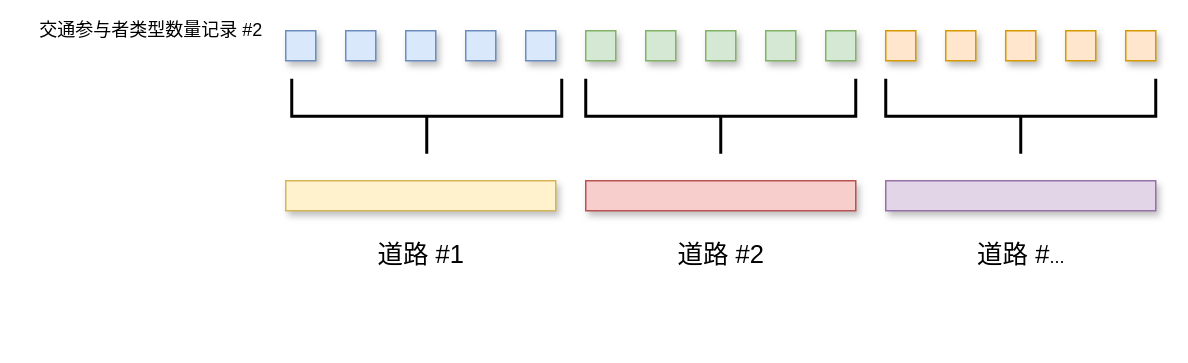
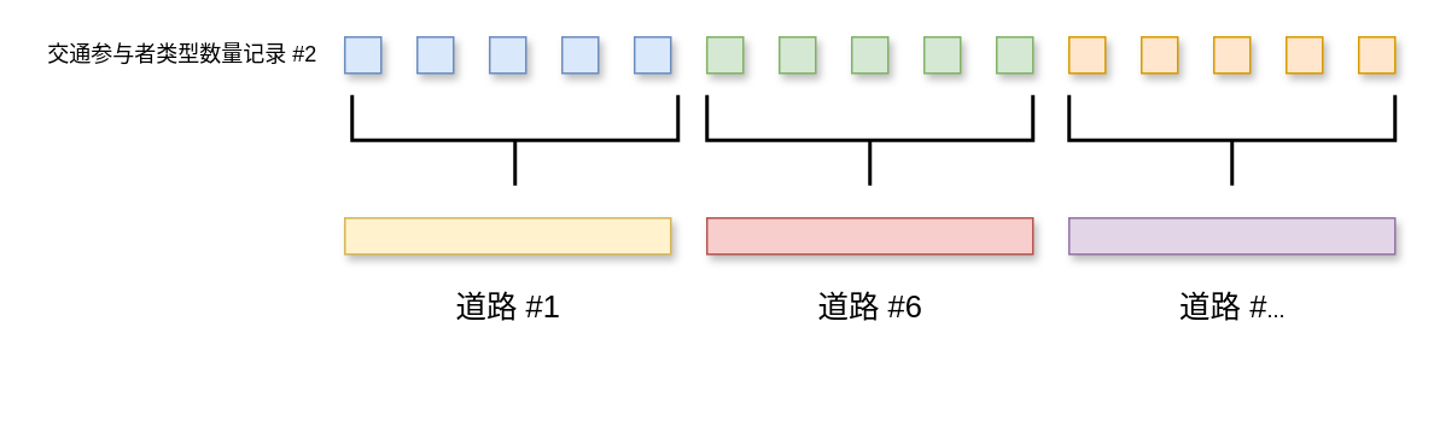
  <mxCell id="0" />
  <mxCell id="1" parent="0" />
  <mxCell id="2" value="" style="strokeWidth=2;html=1;shape=mxgraph.flowchart.annotation_2;align=left;labelPosition=right;pointerEvents=1;rotation=-180;direction=south;" vertex="1" parent="1"><mxGeometry x="194" y="52" width="180" height="50" as="geometry" /></mxCell>
- <mxCell id="3" value="交通参与者类型数量记录 #2" style="text;html=1;align=center;verticalAlign=middle;resizable=0;points=[];autosize=1;strokeColor=none;fillColor=none;" vertex="1" parent="1"><mxGeometry x="20" y="10" width="160" height="20" as="geometry" /></mxCell>
+ <mxCell id="3" value="交通参与者类型数量记录 #2" style="text;html=1;align=center;verticalAlign=middle;resizable=0;points=[];autosize=1;strokeColor=none;fillColor=none;" vertex="1" parent="1"><mxGeometry x="20" y="20" width="160" height="20" as="geometry" /></mxCell>
  <mxCell id="4" value="&lt;font style=&quot;font-size: 17px;&quot;&gt;道路 #1&lt;/font&gt;" style="text;html=1;align=center;verticalAlign=middle;resizable=0;points=[];autosize=1;strokeColor=none;fillColor=none;strokeWidth=17;" vertex="1" parent="1"><mxGeometry x="245" y="160" width="70" height="20" as="geometry" /></mxCell>
  <mxCell id="5" value="" style="rounded=0;whiteSpace=wrap;html=1;fillColor=#dae8fc;shadow=1;strokeColor=#6c8ebf;" vertex="1" parent="1"><mxGeometry x="190" y="20" width="20" height="20" as="geometry" /></mxCell>
  <mxCell id="6" value="" style="rounded=0;whiteSpace=wrap;html=1;fillColor=#dae8fc;shadow=1;strokeColor=#6c8ebf;" vertex="1" parent="1"><mxGeometry x="230" y="20" width="20" height="20" as="geometry" /></mxCell>
  <mxCell id="7" value="" style="rounded=0;whiteSpace=wrap;html=1;fillColor=#dae8fc;shadow=1;strokeColor=#6c8ebf;" vertex="1" parent="1"><mxGeometry x="270" y="20" width="20" height="20" as="geometry" /></mxCell>
  <mxCell id="8" value="" style="rounded=0;whiteSpace=wrap;html=1;fillColor=#dae8fc;shadow=1;strokeColor=#6c8ebf;" vertex="1" parent="1"><mxGeometry x="310" y="20" width="20" height="20" as="geometry" /></mxCell>
  <mxCell id="9" value="" style="rounded=0;whiteSpace=wrap;html=1;fillColor=#dae8fc;shadow=1;strokeColor=#6c8ebf;" vertex="1" parent="1"><mxGeometry x="350" y="20" width="20" height="20" as="geometry" /></mxCell>
  <mxCell id="10" value="" style="rounded=0;whiteSpace=wrap;html=1;fillColor=#d5e8d4;shadow=1;strokeColor=#82b366;" vertex="1" parent="1"><mxGeometry x="390" y="20" width="20" height="20" as="geometry" /></mxCell>
  <mxCell id="11" value="" style="rounded=0;whiteSpace=wrap;html=1;fillColor=#d5e8d4;shadow=1;strokeColor=#82b366;" vertex="1" parent="1"><mxGeometry x="430" y="20" width="20" height="20" as="geometry" /></mxCell>
  <mxCell id="12" value="" style="rounded=0;whiteSpace=wrap;html=1;fillColor=#d5e8d4;shadow=1;strokeColor=#82b366;" vertex="1" parent="1"><mxGeometry x="470" y="20" width="20" height="20" as="geometry" /></mxCell>
  <mxCell id="13" value="" style="rounded=0;whiteSpace=wrap;html=1;fillColor=#d5e8d4;shadow=1;strokeColor=#82b366;" vertex="1" parent="1"><mxGeometry y="20" width="20" height="20" as="geometry" x="510" /></mxCell>
  <mxCell id="14" value="" style="rounded=0;whiteSpace=wrap;html=1;fillColor=#d5e8d4;shadow=1;strokeColor=#82b366;" vertex="1" parent="1"><mxGeometry x="550" y="20" width="20" height="20" as="geometry" /></mxCell>
  <mxCell id="15" value="" style="rounded=0;whiteSpace=wrap;html=1;fillColor=#ffe6cc;shadow=1;strokeColor=#d79b00;" vertex="1" parent="1"><mxGeometry x="590" y="20" width="20" height="20" as="geometry" /></mxCell>
  <mxCell id="16" value="" style="rounded=0;whiteSpace=wrap;html=1;fillColor=#ffe6cc;shadow=1;strokeColor=#d79b00;" vertex="1" parent="1"><mxGeometry x="630" y="20" width="20" height="20" as="geometry" /></mxCell>
  <mxCell id="17" value="" style="rounded=0;whiteSpace=wrap;html=1;fillColor=#ffe6cc;shadow=1;strokeColor=#d79b00;" vertex="1" parent="1"><mxGeometry x="670" y="20" width="20" height="20" as="geometry" /></mxCell>
  <mxCell id="18" value="" style="rounded=0;whiteSpace=wrap;html=1;fillColor=#ffe6cc;shadow=1;strokeColor=#d79b00;" vertex="1" parent="1"><mxGeometry x="710" y="20" width="20" height="20" as="geometry" /></mxCell>
  <mxCell id="19" value="" style="rounded=0;whiteSpace=wrap;html=1;fillColor=#ffe6cc;shadow=1;strokeColor=#d79b00;" vertex="1" parent="1"><mxGeometry x="750" y="20" width="20" height="20" as="geometry" /></mxCell>
  <mxCell id="20" value="" style="strokeWidth=2;html=1;shape=mxgraph.flowchart.annotation_2;align=left;labelPosition=right;pointerEvents=1;rotation=-180;direction=south;" vertex="1" parent="1"><mxGeometry x="390" y="52" width="180" height="50" as="geometry" /></mxCell>
  <mxCell id="21" value="" style="strokeWidth=2;html=1;shape=mxgraph.flowchart.annotation_2;align=left;labelPosition=right;pointerEvents=1;rotation=-180;direction=south;" vertex="1" parent="1"><mxGeometry x="590" y="52" width="180" height="50" as="geometry" /></mxCell>
  <mxCell id="22" value="" style="rounded=0;whiteSpace=wrap;html=1;fillColor=#fff2cc;shadow=1;strokeColor=#d6b656;rotation=90;" vertex="1" parent="1"><mxGeometry x="270" y="40" width="20" height="180" as="geometry" /></mxCell>
  <mxCell id="23" value="" style="rounded=0;whiteSpace=wrap;html=1;fillColor=#f8cecc;shadow=1;strokeColor=#b85450;rotation=90;" vertex="1" parent="1"><mxGeometry x="470" y="40" width="20" height="180" as="geometry" /></mxCell>
  <mxCell id="24" value="" style="rounded=0;whiteSpace=wrap;html=1;fillColor=#e1d5e7;shadow=1;strokeColor=#9673a6;rotation=90;" vertex="1" parent="1"><mxGeometry x="670" y="40" width="20" height="180" as="geometry" /></mxCell>
- <mxCell id="25" value="&lt;font style=&quot;font-size: 17px;&quot;&gt;道路 #2&lt;/font&gt;" style="text;html=1;align=center;verticalAlign=middle;resizable=0;points=[];autosize=1;strokeColor=none;fillColor=none;strokeWidth=17;" vertex="1" parent="1"><mxGeometry x="445" y="160" width="70" height="20" as="geometry" /></mxCell>
+ <mxCell id="25" value="&lt;font style=&quot;font-size: 17px;&quot;&gt;道路 #6&lt;/font&gt;" style="text;html=1;align=center;verticalAlign=middle;resizable=0;points=[];autosize=1;strokeColor=none;fillColor=none;strokeWidth=17;" vertex="1" parent="1"><mxGeometry x="445" y="160" width="70" height="20" as="geometry" /></mxCell>
  <mxCell id="26" value="&lt;font style=&quot;font-size: 17px;&quot;&gt;道路 #&lt;/font&gt;..." style="text;html=1;align=center;verticalAlign=middle;resizable=0;points=[];autosize=1;strokeColor=none;fillColor=none;strokeWidth=17;" vertex="1" parent="1"><mxGeometry x="645" y="160" width="70" height="20" as="geometry" /></mxCell>
